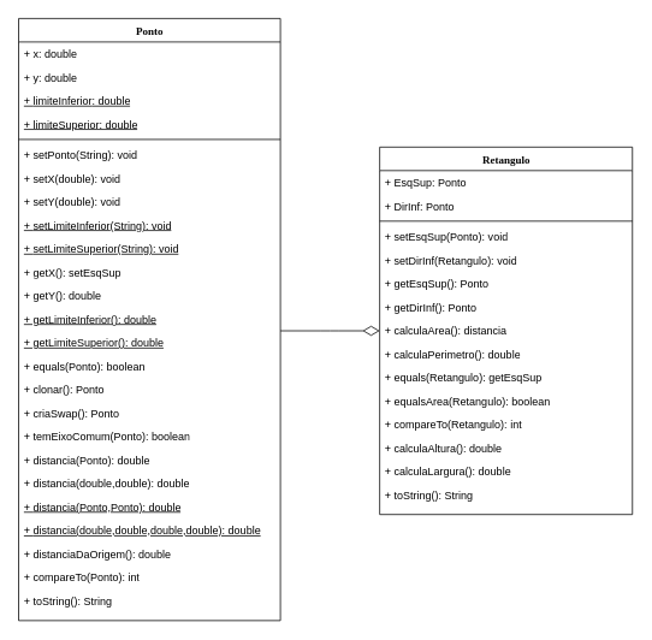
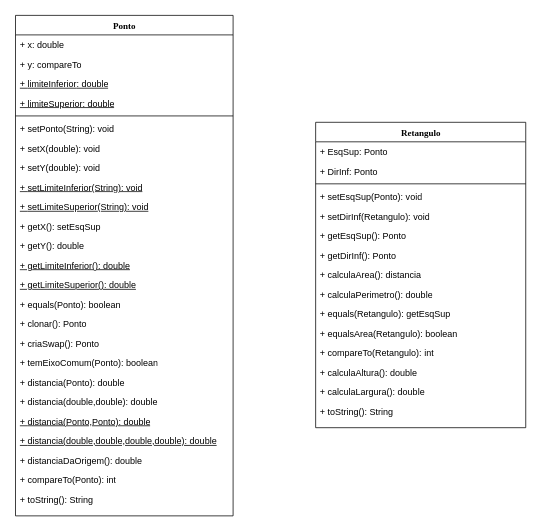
  <mxCell id="0" />
  <mxCell id="1" parent="0" />
  <mxCell id="2" value="Ponto" style="swimlane;html=1;fontStyle=1;align=center;verticalAlign=top;childLayout=stackLayout;horizontal=1;startSize=26;horizontalStack=0;resizeParent=1;resizeLast=0;collapsible=1;marginBottom=0;swimlaneFillColor=#ffffff;rounded=0;shadow=0;comic=0;labelBackgroundColor=none;strokeColor=#000000;strokeWidth=1;fillColor=none;fontFamily=Verdana;fontSize=12;fontColor=#000000;" parent="1" vertex="1"><mxGeometry x="20" y="20" width="290" height="667" as="geometry" /></mxCell>
  <mxCell id="3" value="+ x: double" style="text;html=1;strokeColor=none;fillColor=none;align=left;verticalAlign=top;spacingLeft=4;spacingRight=4;whiteSpace=wrap;overflow=hidden;rotatable=0;points=[[0,0.5],[1,0.5]];portConstraint=eastwest;" parent="2" vertex="1"><mxGeometry y="26" width="290" height="26" as="geometry" /></mxCell>
- <mxCell id="4" value="+ y: double" style="text;html=1;strokeColor=none;fillColor=none;align=left;verticalAlign=top;spacingLeft=4;spacingRight=4;whiteSpace=wrap;overflow=hidden;rotatable=0;points=[[0,0.5],[1,0.5]];portConstraint=eastwest;" parent="2" vertex="1"><mxGeometry y="52" width="290" height="26" as="geometry" /></mxCell>
+ <mxCell id="4" value="+ y: compareTo" style="text;html=1;strokeColor=none;fillColor=none;align=left;verticalAlign=top;spacingLeft=4;spacingRight=4;whiteSpace=wrap;overflow=hidden;rotatable=0;points=[[0,0.5],[1,0.5]];portConstraint=eastwest;" parent="2" vertex="1"><mxGeometry y="52" width="290" height="26" as="geometry" /></mxCell>
  <mxCell id="5" value="&lt;u&gt;+&amp;nbsp;&lt;span&gt;limiteInferior&lt;/span&gt;: double&lt;/u&gt;" style="text;html=1;strokeColor=none;fillColor=none;align=left;verticalAlign=top;spacingLeft=4;spacingRight=4;whiteSpace=wrap;overflow=hidden;rotatable=0;points=[[0,0.5],[1,0.5]];portConstraint=eastwest;" parent="2" vertex="1"><mxGeometry y="78" width="290" height="26" as="geometry" /></mxCell>
  <mxCell id="6" value="&lt;u&gt;+&amp;nbsp;limiteSuperior: double&lt;/u&gt;" style="text;html=1;strokeColor=none;fillColor=none;align=left;verticalAlign=top;spacingLeft=4;spacingRight=4;whiteSpace=wrap;overflow=hidden;rotatable=0;points=[[0,0.5],[1,0.5]];portConstraint=eastwest;" parent="2" vertex="1"><mxGeometry y="104" width="290" height="26" as="geometry" /></mxCell>
  <mxCell id="7" value="" style="line;html=1;strokeWidth=1;fillColor=none;align=left;verticalAlign=middle;spacingTop=-1;spacingLeft=3;spacingRight=3;rotatable=0;labelPosition=right;points=[];portConstraint=eastwest;" parent="2" vertex="1"><mxGeometry y="130" width="290" height="8" as="geometry" /></mxCell>
  <mxCell id="8" value="+&amp;nbsp;&lt;span&gt;setPonto&lt;/span&gt;(String): void" style="text;html=1;strokeColor=none;fillColor=none;align=left;verticalAlign=top;spacingLeft=4;spacingRight=4;whiteSpace=wrap;overflow=hidden;rotatable=0;points=[[0,0.5],[1,0.5]];portConstraint=eastwest;" parent="2" vertex="1"><mxGeometry y="138" width="290" height="26" as="geometry" /></mxCell>
  <mxCell id="9" value="+&amp;nbsp;&lt;span&gt;setX&lt;/span&gt;(double): void" style="text;html=1;strokeColor=none;fillColor=none;align=left;verticalAlign=top;spacingLeft=4;spacingRight=4;whiteSpace=wrap;overflow=hidden;rotatable=0;points=[[0,0.5],[1,0.5]];portConstraint=eastwest;" parent="2" vertex="1"><mxGeometry y="164" width="290" height="26" as="geometry" /></mxCell>
  <mxCell id="10" value="+&amp;nbsp;&lt;span&gt;setY&lt;/span&gt;(double): void" style="text;html=1;strokeColor=none;fillColor=none;align=left;verticalAlign=top;spacingLeft=4;spacingRight=4;whiteSpace=wrap;overflow=hidden;rotatable=0;points=[[0,0.5],[1,0.5]];portConstraint=eastwest;" vertex="1" parent="2"><mxGeometry y="190" width="290" height="26" as="geometry" /></mxCell>
  <mxCell id="11" value="&lt;u&gt;+&amp;nbsp;&lt;span&gt;setLimiteInferior&lt;/span&gt;(String): void&lt;/u&gt;" style="text;html=1;strokeColor=none;fillColor=none;align=left;verticalAlign=top;spacingLeft=4;spacingRight=4;whiteSpace=wrap;overflow=hidden;rotatable=0;points=[[0,0.5],[1,0.5]];portConstraint=eastwest;" vertex="1" parent="2"><mxGeometry y="216" width="290" height="26" as="geometry" /></mxCell>
  <mxCell id="12" value="&lt;u&gt;+&amp;nbsp;&lt;span&gt;setLimiteSuperior&lt;/span&gt;(String): void&lt;/u&gt;" style="text;html=1;strokeColor=none;fillColor=none;align=left;verticalAlign=top;spacingLeft=4;spacingRight=4;whiteSpace=wrap;overflow=hidden;rotatable=0;points=[[0,0.5],[1,0.5]];portConstraint=eastwest;" vertex="1" parent="2"><mxGeometry y="242" width="290" height="26" as="geometry" /></mxCell>
  <mxCell id="13" value="+&amp;nbsp;&lt;span&gt;getX&lt;/span&gt;(): setEsqSup" style="text;html=1;strokeColor=none;fillColor=none;align=left;verticalAlign=top;spacingLeft=4;spacingRight=4;whiteSpace=wrap;overflow=hidden;rotatable=0;points=[[0,0.5],[1,0.5]];portConstraint=eastwest;" vertex="1" parent="2"><mxGeometry y="268" width="290" height="26" as="geometry" /></mxCell>
  <mxCell id="14" value="+&amp;nbsp;&lt;span&gt;getY&lt;/span&gt;(): double" style="text;html=1;strokeColor=none;fillColor=none;align=left;verticalAlign=top;spacingLeft=4;spacingRight=4;whiteSpace=wrap;overflow=hidden;rotatable=0;points=[[0,0.5],[1,0.5]];portConstraint=eastwest;" vertex="1" parent="2"><mxGeometry y="294" width="290" height="26" as="geometry" /></mxCell>
  <mxCell id="15" value="&lt;u&gt;+ g&lt;span&gt;etLimiteInferior&lt;/span&gt;(): double&lt;/u&gt;" style="text;html=1;strokeColor=none;fillColor=none;align=left;verticalAlign=top;spacingLeft=4;spacingRight=4;whiteSpace=wrap;overflow=hidden;rotatable=0;points=[[0,0.5],[1,0.5]];portConstraint=eastwest;" vertex="1" parent="2"><mxGeometry y="320" width="290" height="26" as="geometry" /></mxCell>
  <mxCell id="16" value="&lt;u&gt;+ g&lt;span&gt;etLimiteSuperior&lt;/span&gt;(): double&lt;/u&gt;" style="text;html=1;strokeColor=none;fillColor=none;align=left;verticalAlign=top;spacingLeft=4;spacingRight=4;whiteSpace=wrap;overflow=hidden;rotatable=0;points=[[0,0.5],[1,0.5]];portConstraint=eastwest;" vertex="1" parent="2"><mxGeometry y="346" width="290" height="26" as="geometry" /></mxCell>
  <mxCell id="17" value="+&amp;nbsp;&lt;span&gt;equals&lt;/span&gt;(Ponto): boolean" style="text;html=1;strokeColor=none;fillColor=none;align=left;verticalAlign=top;spacingLeft=4;spacingRight=4;whiteSpace=wrap;overflow=hidden;rotatable=0;points=[[0,0.5],[1,0.5]];portConstraint=eastwest;" vertex="1" parent="2"><mxGeometry y="372" width="290" height="26" as="geometry" /></mxCell>
  <mxCell id="18" value="+&amp;nbsp;&lt;span&gt;clonar&lt;/span&gt;(): Ponto" style="text;html=1;strokeColor=none;fillColor=none;align=left;verticalAlign=top;spacingLeft=4;spacingRight=4;whiteSpace=wrap;overflow=hidden;rotatable=0;points=[[0,0.5],[1,0.5]];portConstraint=eastwest;" vertex="1" parent="2"><mxGeometry y="398" width="290" height="26" as="geometry" /></mxCell>
  <mxCell id="19" value="+&amp;nbsp;&lt;span&gt;criaSwap&lt;/span&gt;(): Ponto" style="text;html=1;strokeColor=none;fillColor=none;align=left;verticalAlign=top;spacingLeft=4;spacingRight=4;whiteSpace=wrap;overflow=hidden;rotatable=0;points=[[0,0.5],[1,0.5]];portConstraint=eastwest;" vertex="1" parent="2"><mxGeometry y="424" width="290" height="26" as="geometry" /></mxCell>
  <mxCell id="20" value="+ temEixoComum(Ponto): boolean" style="text;html=1;strokeColor=none;fillColor=none;align=left;verticalAlign=top;spacingLeft=4;spacingRight=4;whiteSpace=wrap;overflow=hidden;rotatable=0;points=[[0,0.5],[1,0.5]];portConstraint=eastwest;" vertex="1" parent="2"><mxGeometry y="450" width="290" height="26" as="geometry" /></mxCell>
  <mxCell id="21" value="+&amp;nbsp;&lt;span&gt;distancia&lt;/span&gt;(Ponto): double" style="text;html=1;strokeColor=none;fillColor=none;align=left;verticalAlign=top;spacingLeft=4;spacingRight=4;whiteSpace=wrap;overflow=hidden;rotatable=0;points=[[0,0.5],[1,0.5]];portConstraint=eastwest;" vertex="1" parent="2"><mxGeometry y="476" width="290" height="26" as="geometry" /></mxCell>
  <mxCell id="22" value="+&amp;nbsp;&lt;span&gt;distancia&lt;/span&gt;(double,double): double" style="text;html=1;strokeColor=none;fillColor=none;align=left;verticalAlign=top;spacingLeft=4;spacingRight=4;whiteSpace=wrap;overflow=hidden;rotatable=0;points=[[0,0.5],[1,0.5]];portConstraint=eastwest;" vertex="1" parent="2"><mxGeometry y="502" width="290" height="26" as="geometry" /></mxCell>
  <mxCell id="23" value="&lt;u&gt;+&amp;nbsp;&lt;span&gt;distancia&lt;/span&gt;(Ponto,Ponto): double&lt;/u&gt;" style="text;html=1;strokeColor=none;fillColor=none;align=left;verticalAlign=top;spacingLeft=4;spacingRight=4;whiteSpace=wrap;overflow=hidden;rotatable=0;points=[[0,0.5],[1,0.5]];portConstraint=eastwest;" vertex="1" parent="2"><mxGeometry y="528" width="290" height="26" as="geometry" /></mxCell>
  <mxCell id="24" value="&lt;u&gt;+&amp;nbsp;&lt;span&gt;distancia&lt;/span&gt;(double,double,double,double): double&lt;/u&gt;" style="text;html=1;strokeColor=none;fillColor=none;align=left;verticalAlign=top;spacingLeft=4;spacingRight=4;whiteSpace=wrap;overflow=hidden;rotatable=0;points=[[0,0.5],[1,0.5]];portConstraint=eastwest;" vertex="1" parent="2"><mxGeometry y="554" width="290" height="26" as="geometry" /></mxCell>
  <mxCell id="25" value="+&amp;nbsp;&lt;span&gt;distanciaDaOrigem&lt;/span&gt;(): double" style="text;html=1;strokeColor=none;fillColor=none;align=left;verticalAlign=top;spacingLeft=4;spacingRight=4;whiteSpace=wrap;overflow=hidden;rotatable=0;points=[[0,0.5],[1,0.5]];portConstraint=eastwest;" vertex="1" parent="2"><mxGeometry y="580" width="290" height="26" as="geometry" /></mxCell>
  <mxCell id="26" value="+&amp;nbsp;&lt;span&gt;compareTo&lt;/span&gt;(Ponto): int" style="text;html=1;strokeColor=none;fillColor=none;align=left;verticalAlign=top;spacingLeft=4;spacingRight=4;whiteSpace=wrap;overflow=hidden;rotatable=0;points=[[0,0.5],[1,0.5]];portConstraint=eastwest;" vertex="1" parent="2"><mxGeometry y="606" width="290" height="26" as="geometry" /></mxCell>
  <mxCell id="27" value="+ toString(): String" style="text;html=1;strokeColor=none;fillColor=none;align=left;verticalAlign=top;spacingLeft=4;spacingRight=4;whiteSpace=wrap;overflow=hidden;rotatable=0;points=[[0,0.5],[1,0.5]];portConstraint=eastwest;" vertex="1" parent="2"><mxGeometry y="632" width="290" height="26" as="geometry" /></mxCell>
  <mxCell id="28" value="Retangulo" style="swimlane;html=1;fontStyle=1;align=center;verticalAlign=top;childLayout=stackLayout;horizontal=1;startSize=26;horizontalStack=0;resizeParent=1;resizeLast=0;collapsible=1;marginBottom=0;swimlaneFillColor=#ffffff;rounded=0;shadow=0;comic=0;labelBackgroundColor=none;strokeColor=#000000;strokeWidth=1;fillColor=none;fontFamily=Verdana;fontSize=12;fontColor=#000000;" parent="1" vertex="1"><mxGeometry x="420" y="162.5" width="280" height="407" as="geometry" /></mxCell>
  <mxCell id="29" value="+ EsqSup: Ponto" style="text;html=1;strokeColor=none;fillColor=none;align=left;verticalAlign=top;spacingLeft=4;spacingRight=4;whiteSpace=wrap;overflow=hidden;rotatable=0;points=[[0,0.5],[1,0.5]];portConstraint=eastwest;" parent="28" vertex="1"><mxGeometry y="26" width="280" height="26" as="geometry" /></mxCell>
  <mxCell id="30" value="+ DirInf: Ponto" style="text;html=1;strokeColor=none;fillColor=none;align=left;verticalAlign=top;spacingLeft=4;spacingRight=4;whiteSpace=wrap;overflow=hidden;rotatable=0;points=[[0,0.5],[1,0.5]];portConstraint=eastwest;" parent="28" vertex="1"><mxGeometry y="52" width="280" height="26" as="geometry" /></mxCell>
  <mxCell id="31" value="" style="line;html=1;strokeWidth=1;fillColor=none;align=left;verticalAlign=middle;spacingTop=-1;spacingLeft=3;spacingRight=3;rotatable=0;labelPosition=right;points=[];portConstraint=eastwest;" parent="28" vertex="1"><mxGeometry y="78" width="280" height="8" as="geometry" /></mxCell>
  <mxCell id="32" value="+&amp;nbsp;&lt;span&gt;setEsqSup&lt;/span&gt;&lt;span&gt;(&lt;/span&gt;&lt;span&gt;Ponto&lt;/span&gt;): void" style="text;html=1;strokeColor=none;fillColor=none;align=left;verticalAlign=top;spacingLeft=4;spacingRight=4;whiteSpace=wrap;overflow=hidden;rotatable=0;points=[[0,0.5],[1,0.5]];portConstraint=eastwest;" parent="28" vertex="1"><mxGeometry y="86" width="280" height="26" as="geometry" /></mxCell>
  <mxCell id="33" value="+&amp;nbsp;&lt;span&gt;setDirInf&lt;/span&gt;&lt;span&gt;(&lt;/span&gt;&lt;span&gt;Retangulo&lt;/span&gt;): void" style="text;html=1;strokeColor=none;fillColor=none;align=left;verticalAlign=top;spacingLeft=4;spacingRight=4;whiteSpace=wrap;overflow=hidden;rotatable=0;points=[[0,0.5],[1,0.5]];portConstraint=eastwest;" vertex="1" parent="28"><mxGeometry y="112" width="280" height="26" as="geometry" /></mxCell>
  <mxCell id="34" value="+ getEsqSup(): Ponto" style="text;html=1;strokeColor=none;fillColor=none;align=left;verticalAlign=top;spacingLeft=4;spacingRight=4;whiteSpace=wrap;overflow=hidden;rotatable=0;points=[[0,0.5],[1,0.5]];portConstraint=eastwest;" parent="28" vertex="1"><mxGeometry y="138" width="280" height="26" as="geometry" /></mxCell>
  <mxCell id="35" value="+ getDirInf(): Ponto" style="text;html=1;strokeColor=none;fillColor=none;align=left;verticalAlign=top;spacingLeft=4;spacingRight=4;whiteSpace=wrap;overflow=hidden;rotatable=0;points=[[0,0.5],[1,0.5]];portConstraint=eastwest;" vertex="1" parent="28"><mxGeometry y="164" width="280" height="26" as="geometry" /></mxCell>
  <mxCell id="36" value="+&amp;nbsp;&lt;span&gt;calculaArea&lt;/span&gt;(): distancia" style="text;html=1;strokeColor=none;fillColor=none;align=left;verticalAlign=top;spacingLeft=4;spacingRight=4;whiteSpace=wrap;overflow=hidden;rotatable=0;points=[[0,0.5],[1,0.5]];portConstraint=eastwest;" vertex="1" parent="28"><mxGeometry y="190" width="280" height="26" as="geometry" /></mxCell>
  <mxCell id="37" value="+&amp;nbsp;&lt;span&gt;calculaPerimetro&lt;/span&gt;(): double" style="text;html=1;strokeColor=none;fillColor=none;align=left;verticalAlign=top;spacingLeft=4;spacingRight=4;whiteSpace=wrap;overflow=hidden;rotatable=0;points=[[0,0.5],[1,0.5]];portConstraint=eastwest;" vertex="1" parent="28"><mxGeometry y="216" width="280" height="26" as="geometry" /></mxCell>
  <mxCell id="38" value="+&amp;nbsp;&lt;span&gt;equals&lt;/span&gt;(Retangulo): getEsqSup" style="text;html=1;strokeColor=none;fillColor=none;align=left;verticalAlign=top;spacingLeft=4;spacingRight=4;whiteSpace=wrap;overflow=hidden;rotatable=0;points=[[0,0.5],[1,0.5]];portConstraint=eastwest;" vertex="1" parent="28"><mxGeometry y="242" width="280" height="26" as="geometry" /></mxCell>
  <mxCell id="39" value="+&amp;nbsp;&lt;span&gt;equalsArea&lt;/span&gt;(Retangulo): boolean" style="text;html=1;strokeColor=none;fillColor=none;align=left;verticalAlign=top;spacingLeft=4;spacingRight=4;whiteSpace=wrap;overflow=hidden;rotatable=0;points=[[0,0.5],[1,0.5]];portConstraint=eastwest;" vertex="1" parent="28"><mxGeometry y="268" width="280" height="26" as="geometry" /></mxCell>
  <mxCell id="40" value="+ compareTo(Retangulo): int" style="text;html=1;strokeColor=none;fillColor=none;align=left;verticalAlign=top;spacingLeft=4;spacingRight=4;whiteSpace=wrap;overflow=hidden;rotatable=0;points=[[0,0.5],[1,0.5]];portConstraint=eastwest;" vertex="1" parent="28"><mxGeometry y="294" width="280" height="26" as="geometry" /></mxCell>
  <mxCell id="41" value="+ calculaAltura(): double" style="text;html=1;strokeColor=none;fillColor=none;align=left;verticalAlign=top;spacingLeft=4;spacingRight=4;whiteSpace=wrap;overflow=hidden;rotatable=0;points=[[0,0.5],[1,0.5]];portConstraint=eastwest;" vertex="1" parent="28"><mxGeometry y="320" width="280" height="26" as="geometry" /></mxCell>
  <mxCell id="42" value="+ calculaLargura(): double" style="text;html=1;strokeColor=none;fillColor=none;align=left;verticalAlign=top;spacingLeft=4;spacingRight=4;whiteSpace=wrap;overflow=hidden;rotatable=0;points=[[0,0.5],[1,0.5]];portConstraint=eastwest;" vertex="1" parent="28"><mxGeometry y="346" width="280" height="26" as="geometry" /></mxCell>
  <mxCell id="43" value="+ toString(): String" style="text;html=1;strokeColor=none;fillColor=none;align=left;verticalAlign=top;spacingLeft=4;spacingRight=4;whiteSpace=wrap;overflow=hidden;rotatable=0;points=[[0,0.5],[1,0.5]];portConstraint=eastwest;" parent="28" vertex="1"><mxGeometry y="372" width="280" height="26" as="geometry" /></mxCell>
- <mxCell id="44" style="edgeStyle=elbowEdgeStyle;html=1;labelBackgroundColor=none;startFill=0;startSize=8;endArrow=diamondThin;endFill=0;endSize=16;fontFamily=Verdana;fontSize=12;elbow=vertical;" parent="1" source="2" target="28" edge="1"><mxGeometry relative="1" as="geometry"><mxPoint x="240" y="305.882" as="sourcePoint" /></mxGeometry></mxCell>
